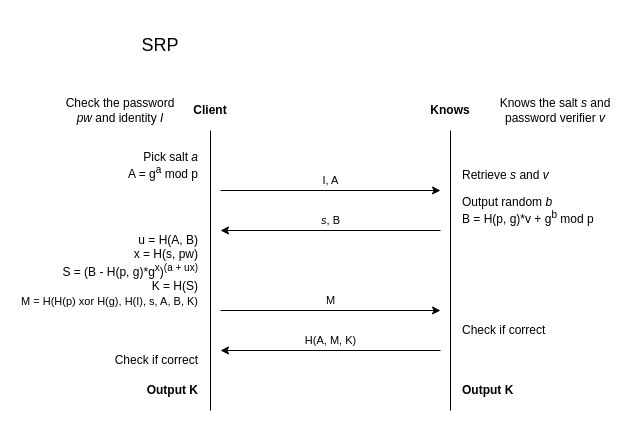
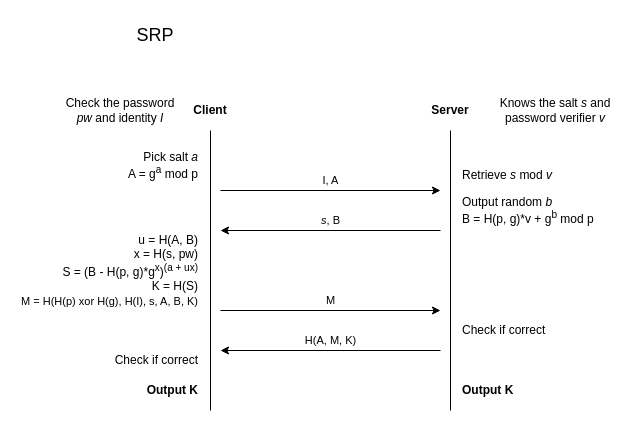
  <mxCell id="0" />
  <mxCell id="1" parent="0" />
  <mxCell id="2" value="I, A" style="endArrow=classic;html=1;labelBackgroundColor=none;" parent="1" edge="1"><mxGeometry y="10" width="50" height="50" relative="1" as="geometry"><mxPoint x="220" y="190" as="sourcePoint" /><mxPoint x="440" y="190" as="targetPoint" /><mxPoint as="offset" /></mxGeometry></mxCell>
  <mxCell id="3" value="&lt;b&gt;Client&lt;/b&gt;" style="text;html=1;strokeColor=none;fillColor=none;align=center;verticalAlign=middle;whiteSpace=wrap;rounded=0;" parent="1" vertex="1"><mxGeometry x="180" y="100" width="60" height="20" as="geometry" /></mxCell>
- <mxCell id="4" value="&lt;b&gt;Knows&lt;/b&gt;" style="text;html=1;strokeColor=none;fillColor=none;align=center;verticalAlign=middle;whiteSpace=wrap;rounded=0;" parent="1" vertex="1"><mxGeometry x="420" y="100" width="60" height="20" as="geometry" /></mxCell>
+ <mxCell id="4" value="&lt;b&gt;Server&lt;/b&gt;" style="text;html=1;strokeColor=none;fillColor=none;align=center;verticalAlign=middle;whiteSpace=wrap;rounded=0;" parent="1" vertex="1"><mxGeometry x="420" y="100" width="60" height="20" as="geometry" /></mxCell>
  <mxCell id="5" value="" style="endArrow=none;html=1;" parent="1" edge="1"><mxGeometry width="50" height="50" relative="1" as="geometry"><mxPoint x="210" y="410" as="sourcePoint" /><mxPoint x="210" y="130" as="targetPoint" /></mxGeometry></mxCell>
  <mxCell id="6" value="" style="endArrow=none;html=1;" parent="1" edge="1"><mxGeometry width="50" height="50" relative="1" as="geometry"><mxPoint x="450" y="410" as="sourcePoint" /><mxPoint x="450" y="130" as="targetPoint" /></mxGeometry></mxCell>
  <mxCell id="7" value="Check the password &lt;i&gt;pw&lt;/i&gt;&amp;nbsp;and identity &lt;i&gt;I&lt;/i&gt;" style="text;html=1;strokeColor=none;fillColor=none;align=center;verticalAlign=middle;whiteSpace=wrap;rounded=0;fontColor=#000000;" parent="1" vertex="1"><mxGeometry x="60" y="90" width="120" height="40" as="geometry" /></mxCell>
  <mxCell id="8" value="&lt;i&gt;s&lt;/i&gt;, B" style="endArrow=classic;html=1;labelBackgroundColor=none;" parent="1" edge="1"><mxGeometry y="-10" width="50" height="50" relative="1" as="geometry"><mxPoint x="440" y="230" as="sourcePoint" /><mxPoint x="220" y="230" as="targetPoint" /><mxPoint as="offset" /></mxGeometry></mxCell>
- <mxCell id="9" value="&lt;font style=&quot;font-size: 18px&quot;&gt;SRP&lt;/font&gt;" style="text;html=1;strokeColor=none;fillColor=none;align=center;verticalAlign=middle;whiteSpace=wrap;rounded=0;" parent="1" vertex="1"><mxGeometry x="55" y="30" width="210" height="30" as="geometry" /></mxCell>
+ <mxCell id="9" value="&lt;font style=&quot;font-size: 18px&quot;&gt;SRP&lt;/font&gt;" style="text;html=1;strokeColor=none;fillColor=none;align=center;verticalAlign=middle;whiteSpace=wrap;rounded=0;" parent="1" vertex="1"><mxGeometry x="50" y="20" width="210" height="30" as="geometry" /></mxCell>
  <mxCell id="10" value="Knows the salt &lt;i&gt;s&lt;/i&gt; and password verifier &lt;i&gt;v&lt;/i&gt;" style="text;html=1;strokeColor=none;fillColor=none;align=center;verticalAlign=middle;whiteSpace=wrap;rounded=0;fontColor=#000000;" parent="1" vertex="1"><mxGeometry x="495" y="90" width="120" height="40" as="geometry" /></mxCell>
  <mxCell id="11" value="Output random &lt;i&gt;b&lt;/i&gt;&lt;br&gt;B = H(p, g)*v + g&lt;sup&gt;b&lt;/sup&gt;&amp;nbsp;mod p" style="text;html=1;strokeColor=none;fillColor=none;align=left;verticalAlign=middle;whiteSpace=wrap;rounded=0;" parent="1" vertex="1"><mxGeometry x="460" y="190" width="140" height="40" as="geometry" /></mxCell>
  <mxCell id="12" value="M" style="endArrow=classic;html=1;labelBackgroundColor=none;" parent="1" edge="1"><mxGeometry y="10" width="50" height="50" relative="1" as="geometry"><mxPoint x="220" y="310" as="sourcePoint" /><mxPoint x="440" y="310" as="targetPoint" /><mxPoint as="offset" /></mxGeometry></mxCell>
  <mxCell id="13" value="H(A, M, K)" style="endArrow=classic;html=1;labelBackgroundColor=none;" parent="1" edge="1"><mxGeometry y="-10" width="50" height="50" relative="1" as="geometry"><mxPoint x="440" y="350" as="sourcePoint" /><mxPoint x="220" y="350" as="targetPoint" /><mxPoint as="offset" /></mxGeometry></mxCell>
- <mxCell id="14" value="Retrieve&amp;nbsp;&lt;i&gt;s&amp;nbsp;&lt;/i&gt;and &lt;i&gt;v&lt;/i&gt;" style="text;html=1;strokeColor=none;fillColor=none;align=left;verticalAlign=middle;whiteSpace=wrap;rounded=0;" parent="1" vertex="1"><mxGeometry x="460" y="170" width="130" height="10" as="geometry" /></mxCell>
+ <mxCell id="14" value="Retrieve&amp;nbsp;&lt;i&gt;s&amp;nbsp;&lt;/i&gt;mod &lt;i&gt;v&lt;/i&gt;" style="text;html=1;strokeColor=none;fillColor=none;align=left;verticalAlign=middle;whiteSpace=wrap;rounded=0;" parent="1" vertex="1"><mxGeometry x="460" y="170" width="130" height="10" as="geometry" /></mxCell>
  <mxCell id="15" value="Output K" style="text;html=1;strokeColor=none;fillColor=none;align=right;verticalAlign=middle;whiteSpace=wrap;rounded=0;fontStyle=1" parent="1" vertex="1"><mxGeometry x="110" y="370" width="90" height="40" as="geometry" /></mxCell>
  <mxCell id="16" value="Output K" style="text;html=1;strokeColor=none;fillColor=none;align=left;verticalAlign=middle;whiteSpace=wrap;rounded=0;fontStyle=1" parent="1" vertex="1"><mxGeometry x="460" y="370" width="90" height="40" as="geometry" /></mxCell>
  <mxCell id="17" value="Pick salt &lt;i&gt;a&lt;/i&gt;&lt;br&gt;A = g&lt;sup&gt;a&lt;/sup&gt;&amp;nbsp;mod p" style="text;html=1;strokeColor=none;fillColor=none;align=right;verticalAlign=middle;whiteSpace=wrap;rounded=0;" parent="1" vertex="1"><mxGeometry x="70" y="150" width="130" height="30" as="geometry" /></mxCell>
  <mxCell id="18" value="u = H(A, B)&lt;br&gt;x = H(s, pw)&lt;br&gt;S = (B - H(p, g)*g&lt;sup&gt;x&lt;/sup&gt;)&lt;sup&gt;(a + ux)&lt;/sup&gt;&lt;br&gt;K = H(S)&lt;br&gt;&lt;span style=&quot;font-size: 11px ; text-align: center&quot;&gt;M = H(H(p) xor H(g), H(I), s, A, B, K)&lt;/span&gt;" style="text;html=1;strokeColor=none;fillColor=none;align=right;verticalAlign=middle;whiteSpace=wrap;rounded=0;" parent="1" vertex="1"><mxGeometry x="20" y="230" width="180" height="80" as="geometry" /></mxCell>
  <mxCell id="19" value="Check if correct" style="text;html=1;strokeColor=none;fillColor=none;align=left;verticalAlign=middle;whiteSpace=wrap;rounded=0;" parent="1" vertex="1"><mxGeometry x="460" y="310" width="130" height="40" as="geometry" /></mxCell>
  <mxCell id="20" value="Check if correct" style="text;html=1;strokeColor=none;fillColor=none;align=right;verticalAlign=middle;whiteSpace=wrap;rounded=0;" parent="1" vertex="1"><mxGeometry x="30" y="350" width="170" height="20" as="geometry" /></mxCell>
